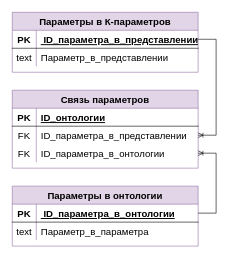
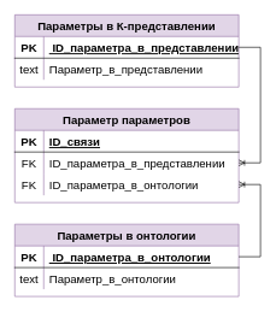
  <mxCell id="0" />
  <mxCell id="1" parent="0" />
- <mxCell id="2" value="Параметры в К-параметров" style="shape=table;startSize=30;container=1;collapsible=1;childLayout=tableLayout;fixedRows=1;rowLines=0;fontStyle=1;align=center;resizeLast=1;fillColor=#e1d5e7;strokeColor=#9673a6;fontSize=16;" parent="1" vertex="1"><mxGeometry x="20" width="310" height="100" as="geometry" y="20" /></mxCell>
+ <mxCell id="2" value="Параметры в К-представлении" style="shape=table;startSize=30;container=1;collapsible=1;childLayout=tableLayout;fixedRows=1;rowLines=0;fontStyle=1;align=center;resizeLast=1;fillColor=#e1d5e7;strokeColor=#9673a6;fontSize=16;" parent="1" vertex="1"><mxGeometry x="20" width="310" height="100" as="geometry" y="20" /></mxCell>
  <mxCell id="3" value="" style="shape=tableRow;horizontal=0;startSize=0;swimlaneHead=0;swimlaneBody=0;fillColor=none;collapsible=0;dropTarget=0;points=[[0,0.5],[1,0.5]];portConstraint=eastwest;top=0;left=0;right=0;bottom=1;fontSize=16;" parent="2" vertex="1"><mxGeometry y="30" width="310" height="30" as="geometry" /></mxCell>
  <mxCell id="4" value="PK" style="shape=partialRectangle;connectable=0;fillColor=none;top=0;left=0;bottom=0;right=0;fontStyle=1;overflow=hidden;fontSize=16;" parent="3" vertex="1"><mxGeometry width="40" height="30" as="geometry"><mxRectangle width="40" height="30" as="alternateBounds" /></mxGeometry></mxCell>
  <mxCell id="5" value=" ID_параметра_в_представлении" style="shape=partialRectangle;connectable=0;fillColor=none;top=0;left=0;bottom=0;right=0;align=left;spacingLeft=6;fontStyle=5;overflow=hidden;fontSize=16;" parent="3" vertex="1"><mxGeometry x="40" width="270" height="30" as="geometry"><mxRectangle width="270" height="30" as="alternateBounds" /></mxGeometry></mxCell>
  <mxCell id="6" value="" style="shape=tableRow;horizontal=0;startSize=0;swimlaneHead=0;swimlaneBody=0;fillColor=none;collapsible=0;dropTarget=0;points=[[0,0.5],[1,0.5]];portConstraint=eastwest;top=0;left=0;right=0;bottom=0;fontSize=16;" parent="2" vertex="1"><mxGeometry y="60" width="310" height="30" as="geometry" /></mxCell>
  <mxCell id="7" value="text" style="shape=partialRectangle;connectable=0;fillColor=none;top=0;left=0;bottom=0;right=0;editable=1;overflow=hidden;fontSize=16;" parent="6" vertex="1"><mxGeometry width="40" height="30" as="geometry"><mxRectangle width="40" height="30" as="alternateBounds" /></mxGeometry></mxCell>
  <mxCell id="8" value="Параметр_в_представлении" style="shape=partialRectangle;connectable=0;fillColor=none;top=0;left=0;bottom=0;right=0;align=left;spacingLeft=6;overflow=hidden;fontSize=16;" parent="6" vertex="1"><mxGeometry x="40" width="270" height="30" as="geometry"><mxRectangle width="270" height="30" as="alternateBounds" /></mxGeometry></mxCell>
- <mxCell id="9" value="Связь параметров" style="shape=table;startSize=30;container=1;collapsible=1;childLayout=tableLayout;fixedRows=1;rowLines=0;fontStyle=1;align=center;resizeLast=1;fillColor=#e1d5e7;strokeColor=#9673a6;fontSize=16;" parent="1" vertex="1"><mxGeometry x="20" y="150" width="310" height="130" as="geometry" /></mxCell>
+ <mxCell id="9" value="Параметр параметров" style="shape=table;startSize=30;container=1;collapsible=1;childLayout=tableLayout;fixedRows=1;rowLines=0;fontStyle=1;align=center;resizeLast=1;fillColor=#e1d5e7;strokeColor=#9673a6;fontSize=16;" parent="1" vertex="1"><mxGeometry x="20" y="150" width="310" height="130" as="geometry" /></mxCell>
  <mxCell id="10" value="" style="shape=tableRow;horizontal=0;startSize=0;swimlaneHead=0;swimlaneBody=0;fillColor=none;collapsible=0;dropTarget=0;points=[[0,0.5],[1,0.5]];portConstraint=eastwest;top=0;left=0;right=0;bottom=1;fontSize=16;" parent="9" vertex="1"><mxGeometry y="30" width="310" height="30" as="geometry" /></mxCell>
  <mxCell id="11" value="PK" style="shape=partialRectangle;connectable=0;fillColor=none;top=0;left=0;bottom=0;right=0;fontStyle=1;overflow=hidden;fontSize=16;" parent="10" vertex="1"><mxGeometry width="40" height="30" as="geometry"><mxRectangle width="40" height="30" as="alternateBounds" /></mxGeometry></mxCell>
- <mxCell id="12" value="ID_онтологии" style="shape=partialRectangle;connectable=0;fillColor=none;top=0;left=0;bottom=0;right=0;align=left;spacingLeft=6;fontStyle=5;overflow=hidden;fontSize=16;" parent="10" vertex="1"><mxGeometry x="40" width="270" height="30" as="geometry"><mxRectangle width="270" height="30" as="alternateBounds" /></mxGeometry></mxCell>
+ <mxCell id="12" value="ID_связи" style="shape=partialRectangle;connectable=0;fillColor=none;top=0;left=0;bottom=0;right=0;align=left;spacingLeft=6;fontStyle=5;overflow=hidden;fontSize=16;" parent="10" vertex="1"><mxGeometry x="40" width="270" height="30" as="geometry"><mxRectangle width="270" height="30" as="alternateBounds" /></mxGeometry></mxCell>
  <mxCell id="13" value="" style="shape=tableRow;horizontal=0;startSize=0;swimlaneHead=0;swimlaneBody=0;fillColor=none;collapsible=0;dropTarget=0;points=[[0,0.5],[1,0.5]];portConstraint=eastwest;top=0;left=0;right=0;bottom=0;fontSize=16;" parent="9" vertex="1"><mxGeometry y="60" width="310" height="30" as="geometry" /></mxCell>
  <mxCell id="14" value="FK" style="shape=partialRectangle;connectable=0;fillColor=none;top=0;left=0;bottom=0;right=0;editable=1;overflow=hidden;fontSize=16;" parent="13" vertex="1"><mxGeometry width="40" height="30" as="geometry"><mxRectangle width="40" height="30" as="alternateBounds" /></mxGeometry></mxCell>
  <mxCell id="15" value="ID_параметра_в_представлении" style="shape=partialRectangle;connectable=0;fillColor=none;top=0;left=0;bottom=0;right=0;align=left;spacingLeft=6;overflow=hidden;fontSize=16;" parent="13" vertex="1"><mxGeometry x="40" width="270" height="30" as="geometry"><mxRectangle width="270" height="30" as="alternateBounds" /></mxGeometry></mxCell>
  <mxCell id="16" value="" style="shape=tableRow;horizontal=0;startSize=0;swimlaneHead=0;swimlaneBody=0;fillColor=none;collapsible=0;dropTarget=0;points=[[0,0.5],[1,0.5]];portConstraint=eastwest;top=0;left=0;right=0;bottom=0;fontSize=16;" parent="9" vertex="1"><mxGeometry y="90" width="310" height="30" as="geometry" /></mxCell>
  <mxCell id="17" value="FK" style="shape=partialRectangle;connectable=0;fillColor=none;top=0;left=0;bottom=0;right=0;editable=1;overflow=hidden;fontSize=16;" parent="16" vertex="1"><mxGeometry width="40" height="30" as="geometry"><mxRectangle width="40" height="30" as="alternateBounds" /></mxGeometry></mxCell>
  <mxCell id="18" value="ID_параметра_в_онтологии" style="shape=partialRectangle;connectable=0;fillColor=none;top=0;left=0;bottom=0;right=0;align=left;spacingLeft=6;overflow=hidden;fontSize=16;" parent="16" vertex="1"><mxGeometry x="40" width="270" height="30" as="geometry"><mxRectangle width="270" height="30" as="alternateBounds" /></mxGeometry></mxCell>
  <mxCell id="19" value="Параметры в онтологии" style="shape=table;startSize=30;container=1;collapsible=1;childLayout=tableLayout;fixedRows=1;rowLines=0;fontStyle=1;align=center;resizeLast=1;fillColor=#e1d5e7;strokeColor=#9673a6;fontSize=16;" parent="1" vertex="1"><mxGeometry x="20" y="310" width="310" height="100" as="geometry" /></mxCell>
  <mxCell id="20" value="" style="shape=tableRow;horizontal=0;startSize=0;swimlaneHead=0;swimlaneBody=0;fillColor=none;collapsible=0;dropTarget=0;points=[[0,0.5],[1,0.5]];portConstraint=eastwest;top=0;left=0;right=0;bottom=1;fontSize=16;" parent="19" vertex="1"><mxGeometry y="30" width="310" height="30" as="geometry" /></mxCell>
  <mxCell id="21" value="PK" style="shape=partialRectangle;connectable=0;fillColor=none;top=0;left=0;bottom=0;right=0;fontStyle=1;overflow=hidden;fontSize=16;" parent="20" vertex="1"><mxGeometry width="40" height="30" as="geometry"><mxRectangle width="40" height="30" as="alternateBounds" /></mxGeometry></mxCell>
  <mxCell id="22" value=" ID_параметра_в_онтологии" style="shape=partialRectangle;connectable=0;fillColor=none;top=0;left=0;bottom=0;right=0;align=left;spacingLeft=6;fontStyle=5;overflow=hidden;fontSize=16;" parent="20" vertex="1"><mxGeometry x="40" width="270" height="30" as="geometry"><mxRectangle width="270" height="30" as="alternateBounds" /></mxGeometry></mxCell>
  <mxCell id="23" value="" style="shape=tableRow;horizontal=0;startSize=0;swimlaneHead=0;swimlaneBody=0;fillColor=none;collapsible=0;dropTarget=0;points=[[0,0.5],[1,0.5]];portConstraint=eastwest;top=0;left=0;right=0;bottom=0;fontSize=16;" parent="19" vertex="1"><mxGeometry y="60" width="310" height="30" as="geometry" /></mxCell>
  <mxCell id="24" value="text" style="shape=partialRectangle;connectable=0;fillColor=none;top=0;left=0;bottom=0;right=0;editable=1;overflow=hidden;fontSize=16;" parent="23" vertex="1"><mxGeometry width="40" height="30" as="geometry"><mxRectangle width="40" height="30" as="alternateBounds" /></mxGeometry></mxCell>
- <mxCell id="25" value="Параметр_в_параметра" style="shape=partialRectangle;connectable=0;fillColor=none;top=0;left=0;bottom=0;right=0;align=left;spacingLeft=6;overflow=hidden;fontSize=16;" parent="23" vertex="1"><mxGeometry x="40" width="270" height="30" as="geometry"><mxRectangle width="270" height="30" as="alternateBounds" /></mxGeometry></mxCell>
+ <mxCell id="25" value="Параметр_в_онтологии" style="shape=partialRectangle;connectable=0;fillColor=none;top=0;left=0;bottom=0;right=0;align=left;spacingLeft=6;overflow=hidden;fontSize=16;" parent="23" vertex="1"><mxGeometry x="40" width="270" height="30" as="geometry"><mxRectangle width="270" height="30" as="alternateBounds" /></mxGeometry></mxCell>
  <mxCell id="26" value="" style="edgeStyle=orthogonalEdgeStyle;fontSize=16;html=1;endArrow=ERoneToMany;rounded=0;" parent="1" source="3" target="13" edge="1"><mxGeometry width="100" height="100" relative="1" as="geometry"><mxPoint x="280" y="210" as="sourcePoint" /><mxPoint x="380" y="110" as="targetPoint" /><Array as="points"><mxPoint x="360" y="65" /><mxPoint x="360" y="225" /></Array></mxGeometry></mxCell>
  <mxCell id="27" value="" style="edgeStyle=orthogonalEdgeStyle;fontSize=16;html=1;endArrow=ERoneToMany;rounded=0;" parent="1" source="20" target="16" edge="1"><mxGeometry width="100" height="100" relative="1" as="geometry"><mxPoint x="280" y="210" as="sourcePoint" /><mxPoint x="380" y="110" as="targetPoint" /><Array as="points"><mxPoint x="360" y="355" /><mxPoint x="360" y="255" /></Array></mxGeometry></mxCell>
